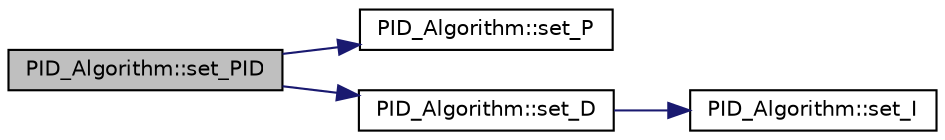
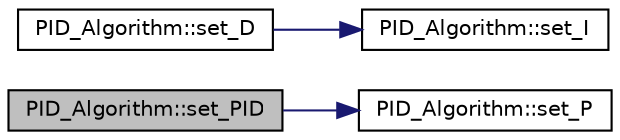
  digraph {
    rankdir=LR
    node [color=black fillcolor=white fontname=Helvetica fontsize=10 shape=record style=filled]
    edge [color=midnightblue fontname=Helvetica fontsize=10 labelfontname=Helvetica labelfontsize=10 style=solid]
    n1 [fillcolor=grey75 fontcolor=black height=0.2 label="PID_Algorithm::set_PID" width=0.4]
    n2 [height=0.2 label="PID_Algorithm::set_P" width=0.4]
    n3 [height=0.2 label="PID_Algorithm::set_D" width=0.4]
    n4 [height=0.2 label="PID_Algorithm::set_I" width=0.4]
    n1 -> n2
-   n1 -> n3
    n3 -> n4
  }
